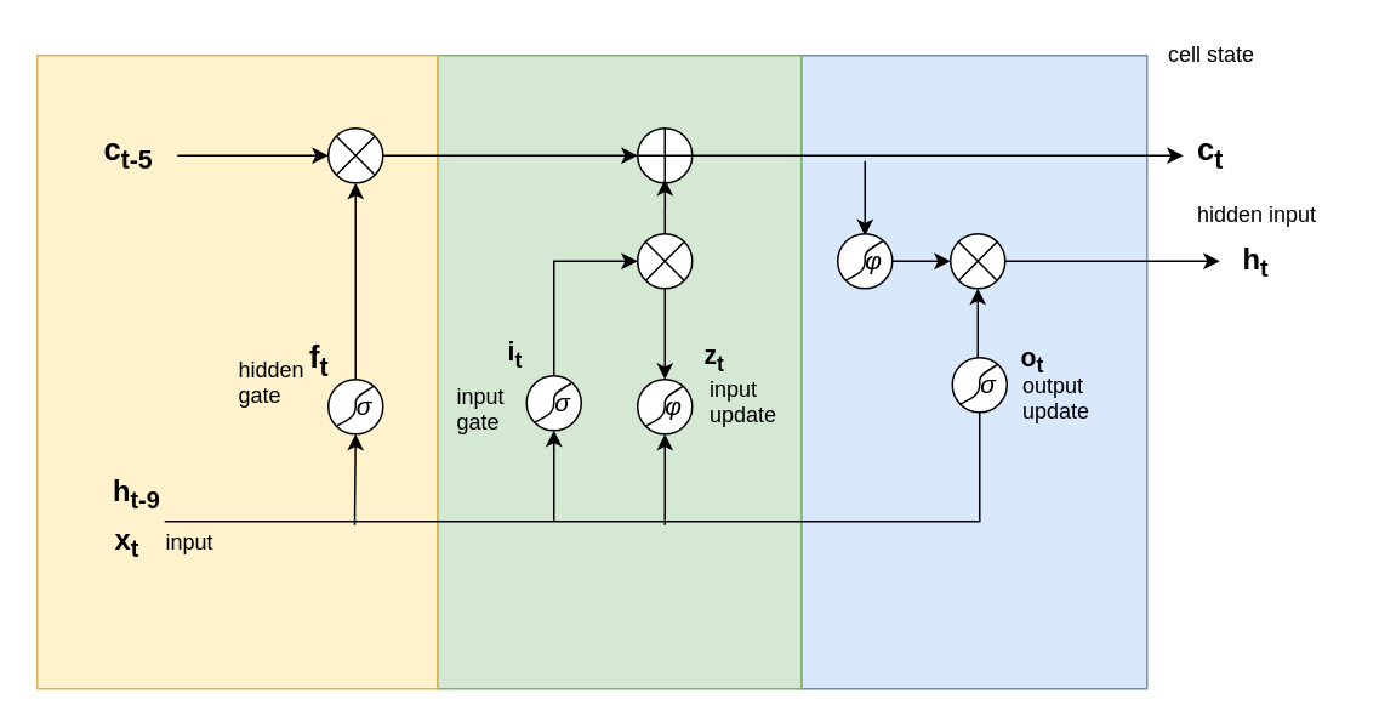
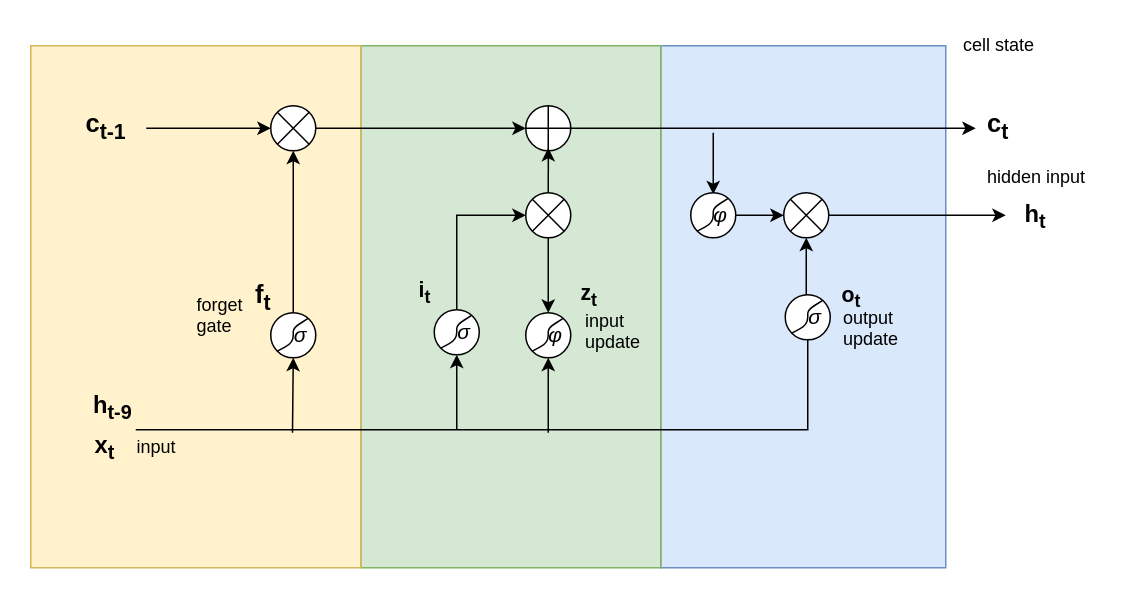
  <mxCell id="0" />
  <mxCell id="1" parent="0" />
  <mxCell id="2" value="" style="rounded=0;whiteSpace=wrap;html=1;fillColor=#dae8fc;strokeColor=#6c8ebf;" parent="1" vertex="1"><mxGeometry x="440" y="30" width="190" height="348" as="geometry" /></mxCell>
  <mxCell id="3" value="" style="rounded=0;whiteSpace=wrap;html=1;fillColor=#d5e8d4;strokeColor=#82b366;" parent="1" vertex="1"><mxGeometry x="240" y="30" width="200" height="348" as="geometry" /></mxCell>
  <mxCell id="4" value="" style="rounded=0;whiteSpace=wrap;html=1;fillColor=#fff2cc;strokeColor=#d6b656;" parent="1" vertex="1"><mxGeometry x="20" y="30" width="220" height="348" as="geometry" /></mxCell>
- <mxCell id="5" value="&lt;font style=&quot;font-size: 17px&quot;&gt;&lt;b&gt;c&lt;sub&gt;t-5&lt;/sub&gt;&lt;/b&gt;&lt;/font&gt;" style="text;html=1;resizable=0;points=[];autosize=1;align=left;verticalAlign=top;spacingTop=-4;" parent="1" vertex="1"><mxGeometry x="55" y="70" width="40" height="20" as="geometry" /></mxCell>
+ <mxCell id="5" value="&lt;font style=&quot;font-size: 17px&quot;&gt;&lt;b&gt;c&lt;sub&gt;t-1&lt;/sub&gt;&lt;/b&gt;&lt;/font&gt;" style="text;html=1;resizable=0;points=[];autosize=1;align=left;verticalAlign=top;spacingTop=-4;" parent="1" vertex="1"><mxGeometry x="55" y="70" width="40" height="20" as="geometry" /></mxCell>
  <mxCell id="6" value="" style="endArrow=classic;html=1;entryX=0;entryY=0.5;entryDx=0;entryDy=0;" parent="1" target="8" edge="1"><mxGeometry width="50" height="50" relative="1" as="geometry"><mxPoint x="97" y="85" as="sourcePoint" /><mxPoint x="170" y="83" as="targetPoint" /></mxGeometry></mxCell>
  <mxCell id="7" style="edgeStyle=orthogonalEdgeStyle;rounded=0;orthogonalLoop=1;jettySize=auto;html=1;exitX=0.5;exitY=1;exitDx=0;exitDy=0;entryX=0.5;entryY=0;entryDx=0;entryDy=0;startArrow=classic;startFill=1;endArrow=none;endFill=0;" parent="1" source="8" target="18" edge="1"><mxGeometry relative="1" as="geometry" /></mxCell>
  <mxCell id="8" value="" style="ellipse;whiteSpace=wrap;html=1;aspect=fixed;" parent="1" vertex="1"><mxGeometry x="180" y="70" width="30" height="30" as="geometry" /></mxCell>
  <mxCell id="9" value="" style="endArrow=none;html=1;entryX=1;entryY=0;entryDx=0;entryDy=0;exitX=0;exitY=1;exitDx=0;exitDy=0;" parent="1" source="8" target="8" edge="1"><mxGeometry width="50" height="50" relative="1" as="geometry"><mxPoint x="190" y="98" as="sourcePoint" /><mxPoint x="200" y="78" as="targetPoint" /></mxGeometry></mxCell>
  <mxCell id="10" value="" style="endArrow=none;html=1;entryX=0;entryY=0;entryDx=0;entryDy=0;exitX=1;exitY=1;exitDx=0;exitDy=0;" parent="1" source="8" target="8" edge="1"><mxGeometry width="50" height="50" relative="1" as="geometry"><mxPoint x="194.571" y="105.667" as="sourcePoint" /><mxPoint x="215.524" y="84.238" as="targetPoint" /></mxGeometry></mxCell>
  <mxCell id="11" value="" style="endArrow=classic;html=1;exitX=1;exitY=0.5;exitDx=0;exitDy=0;" parent="1" source="8" edge="1"><mxGeometry width="50" height="50" relative="1" as="geometry"><mxPoint x="220" y="84.5" as="sourcePoint" /><mxPoint x="350" y="85" as="targetPoint" /></mxGeometry></mxCell>
  <mxCell id="12" value="" style="ellipse;whiteSpace=wrap;html=1;aspect=fixed;" parent="1" vertex="1"><mxGeometry x="350" y="70" width="30" height="30" as="geometry" /></mxCell>
  <mxCell id="13" value="" style="endArrow=none;html=1;entryX=0.5;entryY=0;entryDx=0;entryDy=0;exitX=0.5;exitY=1;exitDx=0;exitDy=0;" parent="1" source="12" target="12" edge="1"><mxGeometry width="50" height="50" relative="1" as="geometry"><mxPoint x="360" y="98" as="sourcePoint" /><mxPoint x="370" y="78" as="targetPoint" /></mxGeometry></mxCell>
  <mxCell id="14" value="" style="endArrow=none;html=1;entryX=0;entryY=0.5;entryDx=0;entryDy=0;exitX=1;exitY=0.5;exitDx=0;exitDy=0;" parent="1" source="12" target="12" edge="1"><mxGeometry width="50" height="50" relative="1" as="geometry"><mxPoint x="364.571" y="105.667" as="sourcePoint" /><mxPoint x="385.524" y="84.238" as="targetPoint" /></mxGeometry></mxCell>
  <mxCell id="15" value="" style="endArrow=classic;html=1;exitX=1;exitY=0.5;exitDx=0;exitDy=0;" parent="1" source="12" edge="1"><mxGeometry width="50" height="50" relative="1" as="geometry"><mxPoint x="390" y="84.5" as="sourcePoint" /><mxPoint x="650" y="85" as="targetPoint" /></mxGeometry></mxCell>
  <mxCell id="16" value="" style="endArrow=none;html=1;rounded=0;" parent="1" edge="1"><mxGeometry width="50" height="50" relative="1" as="geometry"><mxPoint x="90" y="286" as="sourcePoint" /><mxPoint x="538" y="226" as="targetPoint" /><Array as="points"><mxPoint x="538" y="286" /></Array></mxGeometry></mxCell>
  <mxCell id="17" value="" style="endArrow=classic;html=1;entryX=0.5;entryY=1;entryDx=0;entryDy=0;" parent="1" target="18" edge="1"><mxGeometry width="50" height="50" relative="1" as="geometry"><mxPoint x="194.5" y="288" as="sourcePoint" /><mxPoint x="195" y="248" as="targetPoint" /></mxGeometry></mxCell>
  <mxCell id="18" value="" style="ellipse;whiteSpace=wrap;html=1;aspect=fixed;" parent="1" vertex="1"><mxGeometry x="180" y="208" width="30" height="30" as="geometry" /></mxCell>
  <mxCell id="19" value="" style="endArrow=none;html=1;entryX=0.823;entryY=0.133;entryDx=0;entryDy=0;exitX=0;exitY=1;exitDx=0;exitDy=0;entryPerimeter=0;" parent="1" source="18" target="18" edge="1"><mxGeometry width="50" height="50" relative="1" as="geometry"><mxPoint x="370" y="108" as="sourcePoint" /><mxPoint x="380" y="88" as="targetPoint" /><Array as="points"><mxPoint x="195" y="228" /><mxPoint x="195" y="218" /></Array></mxGeometry></mxCell>
  <mxCell id="20" value="&lt;span&gt;&lt;i&gt;&lt;font style=&quot;font-size: 14px&quot;&gt;σ&lt;/font&gt;&lt;/i&gt;&lt;/span&gt;" style="text;html=1;strokeColor=none;fillColor=none;align=center;verticalAlign=middle;whiteSpace=wrap;rounded=0;" parent="1" vertex="1"><mxGeometry x="180" y="213" width="40" height="20" as="geometry" /></mxCell>
- <mxCell id="21" value="hidden &lt;br&gt;gate" style="text;html=1;resizable=0;points=[];autosize=1;align=left;verticalAlign=top;spacingTop=-4;" parent="1" vertex="1"><mxGeometry x="129" y="193" width="50" height="30" as="geometry" /></mxCell>
+ <mxCell id="21" value="forget &lt;br&gt;gate" style="text;html=1;resizable=0;points=[];autosize=1;align=left;verticalAlign=top;spacingTop=-4;" parent="1" vertex="1"><mxGeometry x="129" y="193" width="50" height="30" as="geometry" /></mxCell>
  <mxCell id="22" value="&lt;b style=&quot;font-size: 17px&quot;&gt;f&lt;sub&gt;t&lt;/sub&gt;&lt;/b&gt;" style="text;html=1;resizable=0;points=[];autosize=1;align=left;verticalAlign=top;spacingTop=-4;" parent="1" vertex="1"><mxGeometry x="168" y="184" width="30" height="20" as="geometry" /></mxCell>
  <mxCell id="23" value="" style="endArrow=classic;html=1;entryX=0.5;entryY=1;entryDx=0;entryDy=0;" parent="1" target="25" edge="1"><mxGeometry width="50" height="50" relative="1" as="geometry"><mxPoint x="304" y="286" as="sourcePoint" /><mxPoint x="304" y="246" as="targetPoint" /></mxGeometry></mxCell>
  <mxCell id="24" style="edgeStyle=orthogonalEdgeStyle;rounded=0;orthogonalLoop=1;jettySize=auto;html=1;exitX=0.5;exitY=0;exitDx=0;exitDy=0;entryX=0;entryY=0.5;entryDx=0;entryDy=0;startArrow=none;startFill=0;endArrow=classic;endFill=1;" parent="1" source="25" target="38" edge="1"><mxGeometry relative="1" as="geometry" /></mxCell>
  <mxCell id="25" value="" style="ellipse;whiteSpace=wrap;html=1;aspect=fixed;" parent="1" vertex="1"><mxGeometry x="289" y="206" width="30" height="30" as="geometry" /></mxCell>
  <mxCell id="26" value="" style="endArrow=none;html=1;entryX=0.823;entryY=0.133;entryDx=0;entryDy=0;exitX=0;exitY=1;exitDx=0;exitDy=0;entryPerimeter=0;" parent="1" source="25" target="25" edge="1"><mxGeometry width="50" height="50" relative="1" as="geometry"><mxPoint x="479" y="106" as="sourcePoint" /><mxPoint x="489" y="86" as="targetPoint" /><Array as="points"><mxPoint x="304" y="226" /><mxPoint x="304" y="216" /></Array></mxGeometry></mxCell>
  <mxCell id="27" value="&lt;span&gt;&lt;i&gt;&lt;font style=&quot;font-size: 14px&quot;&gt;σ&lt;/font&gt;&lt;/i&gt;&lt;/span&gt;" style="text;html=1;strokeColor=none;fillColor=none;align=center;verticalAlign=middle;whiteSpace=wrap;rounded=0;" parent="1" vertex="1"><mxGeometry x="289" y="211" width="40" height="20" as="geometry" /></mxCell>
- <mxCell id="28" value="input&amp;nbsp;&lt;br&gt;gate" style="text;html=1;resizable=0;points=[];autosize=1;align=left;verticalAlign=top;spacingTop=-4;" parent="1" vertex="1"><mxGeometry x="249" y="208" width="40" height="30" as="geometry" /></mxCell>
  <mxCell id="29" value="&lt;b&gt;&lt;span style=&quot;font-size: 14.167px&quot;&gt;i&lt;sub&gt;t&lt;/sub&gt;&lt;/span&gt;&lt;br&gt;&lt;/b&gt;" style="text;html=1;resizable=0;points=[];autosize=1;align=left;verticalAlign=top;spacingTop=-4;" parent="1" vertex="1"><mxGeometry x="277" y="182" width="20" height="20" as="geometry" /></mxCell>
  <mxCell id="30" value="" style="endArrow=classic;html=1;entryX=0.5;entryY=1;entryDx=0;entryDy=0;" parent="1" target="32" edge="1"><mxGeometry width="50" height="50" relative="1" as="geometry"><mxPoint x="365" y="288" as="sourcePoint" /><mxPoint x="365" y="248" as="targetPoint" /></mxGeometry></mxCell>
  <mxCell id="31" style="edgeStyle=orthogonalEdgeStyle;rounded=0;orthogonalLoop=1;jettySize=auto;html=1;exitX=0.5;exitY=0;exitDx=0;exitDy=0;entryX=0.5;entryY=1;entryDx=0;entryDy=0;startArrow=classic;startFill=1;endArrow=none;endFill=0;" parent="1" source="32" target="38" edge="1"><mxGeometry relative="1" as="geometry" /></mxCell>
  <mxCell id="32" value="" style="ellipse;whiteSpace=wrap;html=1;aspect=fixed;" parent="1" vertex="1"><mxGeometry x="350" y="208" width="30" height="30" as="geometry" /></mxCell>
  <mxCell id="33" value="" style="endArrow=none;html=1;entryX=0.823;entryY=0.133;entryDx=0;entryDy=0;exitX=0;exitY=1;exitDx=0;exitDy=0;entryPerimeter=0;" parent="1" source="32" target="32" edge="1"><mxGeometry width="50" height="50" relative="1" as="geometry"><mxPoint x="540" y="108" as="sourcePoint" /><mxPoint x="550" y="88" as="targetPoint" /><Array as="points"><mxPoint x="365" y="228" /><mxPoint x="365" y="218" /></Array></mxGeometry></mxCell>
  <mxCell id="34" value="&lt;div title=&quot;Page 3&quot;&gt;&lt;div&gt;&lt;div&gt;&lt;p&gt;&lt;span&gt;&lt;font style=&quot;font-size: 14px&quot;&gt;&lt;i&gt;&amp;nbsp;φ&amp;nbsp;&lt;/i&gt;&lt;/font&gt;&lt;/span&gt;&lt;/p&gt;&lt;/div&gt;&lt;/div&gt;&lt;/div&gt;" style="text;html=1;strokeColor=none;fillColor=none;align=center;verticalAlign=middle;whiteSpace=wrap;rounded=0;" parent="1" vertex="1"><mxGeometry x="350" y="213" width="40" height="20" as="geometry" /></mxCell>
  <mxCell id="35" value="input&amp;nbsp;&lt;br&gt;update&lt;br&gt;" style="text;html=1;resizable=0;points=[];autosize=1;align=left;verticalAlign=top;spacingTop=-4;" parent="1" vertex="1"><mxGeometry x="388" y="204" width="50" height="30" as="geometry" /></mxCell>
  <mxCell id="36" value="&lt;b&gt;&lt;span style=&quot;font-size: 14.167px&quot;&gt;z&lt;sub&gt;t&lt;/sub&gt;&lt;/span&gt;&lt;br&gt;&lt;/b&gt;" style="text;html=1;resizable=0;points=[];autosize=1;align=left;verticalAlign=top;spacingTop=-4;" parent="1" vertex="1"><mxGeometry x="385" y="184" width="30" height="20" as="geometry" /></mxCell>
  <mxCell id="37" style="edgeStyle=orthogonalEdgeStyle;rounded=0;orthogonalLoop=1;jettySize=auto;html=1;exitX=0.5;exitY=0;exitDx=0;exitDy=0;startArrow=none;startFill=0;endArrow=classic;endFill=1;" parent="1" source="38" edge="1"><mxGeometry relative="1" as="geometry"><mxPoint x="365.048" y="98.048" as="targetPoint" /></mxGeometry></mxCell>
  <mxCell id="38" value="" style="ellipse;whiteSpace=wrap;html=1;aspect=fixed;" parent="1" vertex="1"><mxGeometry x="350" y="128" width="30" height="30" as="geometry" /></mxCell>
  <mxCell id="39" value="" style="endArrow=none;html=1;entryX=1;entryY=0;entryDx=0;entryDy=0;exitX=0;exitY=1;exitDx=0;exitDy=0;" parent="1" source="38" target="38" edge="1"><mxGeometry width="50" height="50" relative="1" as="geometry"><mxPoint x="360" y="156" as="sourcePoint" /><mxPoint x="370" y="136" as="targetPoint" /></mxGeometry></mxCell>
  <mxCell id="40" value="" style="endArrow=none;html=1;entryX=0;entryY=0;entryDx=0;entryDy=0;exitX=1;exitY=1;exitDx=0;exitDy=0;" parent="1" source="38" target="38" edge="1"><mxGeometry width="50" height="50" relative="1" as="geometry"><mxPoint x="364.571" y="163.667" as="sourcePoint" /><mxPoint x="385.524" y="142.238" as="targetPoint" /></mxGeometry></mxCell>
  <mxCell id="41" value="" style="edgeStyle=orthogonalEdgeStyle;rounded=0;orthogonalLoop=1;jettySize=auto;html=1;startArrow=classic;startFill=1;endArrow=none;endFill=0;" parent="1" edge="1"><mxGeometry relative="1" as="geometry"><mxPoint x="475" y="129" as="sourcePoint" /><mxPoint x="475" y="88" as="targetPoint" /></mxGeometry></mxCell>
  <mxCell id="42" value="" style="ellipse;whiteSpace=wrap;html=1;aspect=fixed;" parent="1" vertex="1"><mxGeometry x="460" y="128" width="30" height="30" as="geometry" /></mxCell>
  <mxCell id="43" value="" style="endArrow=none;html=1;entryX=0.823;entryY=0.133;entryDx=0;entryDy=0;exitX=0;exitY=1;exitDx=0;exitDy=0;entryPerimeter=0;" parent="1" source="42" target="42" edge="1"><mxGeometry width="50" height="50" relative="1" as="geometry"><mxPoint x="650" y="28" as="sourcePoint" /><mxPoint x="660" y="8" as="targetPoint" /><Array as="points"><mxPoint x="475" y="148" /><mxPoint x="475" y="138" /></Array></mxGeometry></mxCell>
  <mxCell id="44" value="&lt;div title=&quot;Page 3&quot;&gt;&lt;div&gt;&lt;div&gt;&lt;p&gt;&lt;span&gt;&lt;font style=&quot;font-size: 14px&quot;&gt;&lt;i&gt;&amp;nbsp;φ&amp;nbsp;&lt;/i&gt;&lt;/font&gt;&lt;/span&gt;&lt;/p&gt;&lt;/div&gt;&lt;/div&gt;&lt;/div&gt;" style="text;html=1;strokeColor=none;fillColor=none;align=center;verticalAlign=middle;whiteSpace=wrap;rounded=0;" parent="1" vertex="1"><mxGeometry x="460" y="133" width="40" height="20" as="geometry" /></mxCell>
  <mxCell id="45" style="edgeStyle=orthogonalEdgeStyle;rounded=0;orthogonalLoop=1;jettySize=auto;html=1;exitX=0;exitY=0.5;exitDx=0;exitDy=0;startArrow=classic;startFill=1;endArrow=none;endFill=0;" parent="1" source="47" edge="1"><mxGeometry relative="1" as="geometry"><mxPoint x="490" y="143" as="targetPoint" /></mxGeometry></mxCell>
  <mxCell id="46" value="" style="edgeStyle=orthogonalEdgeStyle;rounded=0;orthogonalLoop=1;jettySize=auto;html=1;startArrow=none;startFill=0;endArrow=classic;endFill=1;" parent="1" source="47" edge="1"><mxGeometry relative="1" as="geometry"><mxPoint x="670" y="143" as="targetPoint" /></mxGeometry></mxCell>
  <mxCell id="47" value="" style="ellipse;whiteSpace=wrap;html=1;aspect=fixed;" parent="1" vertex="1"><mxGeometry x="522" y="128" width="30" height="30" as="geometry" /></mxCell>
  <mxCell id="48" value="" style="endArrow=none;html=1;entryX=1;entryY=0;entryDx=0;entryDy=0;exitX=0;exitY=1;exitDx=0;exitDy=0;" parent="1" source="47" target="47" edge="1"><mxGeometry width="50" height="50" relative="1" as="geometry"><mxPoint x="532" y="156" as="sourcePoint" /><mxPoint x="542" y="136" as="targetPoint" /></mxGeometry></mxCell>
  <mxCell id="49" value="" style="endArrow=none;html=1;entryX=0;entryY=0;entryDx=0;entryDy=0;exitX=1;exitY=1;exitDx=0;exitDy=0;" parent="1" source="47" target="47" edge="1"><mxGeometry width="50" height="50" relative="1" as="geometry"><mxPoint x="536.571" y="163.667" as="sourcePoint" /><mxPoint x="557.524" y="142.238" as="targetPoint" /></mxGeometry></mxCell>
  <mxCell id="50" style="edgeStyle=orthogonalEdgeStyle;rounded=0;orthogonalLoop=1;jettySize=auto;html=1;exitX=0.5;exitY=0;exitDx=0;exitDy=0;entryX=0.5;entryY=1;entryDx=0;entryDy=0;startArrow=none;startFill=0;endArrow=classic;endFill=1;" parent="1" source="51" target="47" edge="1"><mxGeometry relative="1" as="geometry" /></mxCell>
  <mxCell id="51" value="" style="ellipse;whiteSpace=wrap;html=1;aspect=fixed;" parent="1" vertex="1"><mxGeometry x="523" y="196" width="30" height="30" as="geometry" /></mxCell>
  <mxCell id="52" value="" style="endArrow=none;html=1;entryX=0.823;entryY=0.133;entryDx=0;entryDy=0;exitX=0;exitY=1;exitDx=0;exitDy=0;entryPerimeter=0;" parent="1" source="51" target="51" edge="1"><mxGeometry width="50" height="50" relative="1" as="geometry"><mxPoint x="713" y="96" as="sourcePoint" /><mxPoint x="723" y="76" as="targetPoint" /><Array as="points"><mxPoint x="538" y="216" /><mxPoint x="538" y="206" /></Array></mxGeometry></mxCell>
  <mxCell id="53" value="&lt;span&gt;&lt;i&gt;&lt;font style=&quot;font-size: 14px&quot;&gt;σ&lt;/font&gt;&lt;/i&gt;&lt;/span&gt;" style="text;html=1;strokeColor=none;fillColor=none;align=center;verticalAlign=middle;whiteSpace=wrap;rounded=0;" parent="1" vertex="1"><mxGeometry x="523" y="201" width="40" height="20" as="geometry" /></mxCell>
  <mxCell id="54" value="output&amp;nbsp;&lt;br&gt;update&lt;br&gt;" style="text;html=1;resizable=0;points=[];autosize=1;align=left;verticalAlign=top;spacingTop=-4;" parent="1" vertex="1"><mxGeometry x="560" y="202" width="50" height="30" as="geometry" /></mxCell>
  <mxCell id="55" value="&lt;b&gt;&lt;span style=&quot;font-size: 14.167px&quot;&gt;o&lt;sub&gt;t&lt;/sub&gt;&lt;/span&gt;&lt;br&gt;&lt;/b&gt;" style="text;html=1;resizable=0;points=[];autosize=1;align=left;verticalAlign=top;spacingTop=-4;" parent="1" vertex="1"><mxGeometry x="559" y="185" width="30" height="20" as="geometry" /></mxCell>
  <mxCell id="56" value="cell state&lt;br&gt;" style="text;html=1;resizable=0;points=[];autosize=1;align=left;verticalAlign=top;spacingTop=-4;" parent="1" vertex="1"><mxGeometry x="640" y="20" width="60" height="20" as="geometry" /></mxCell>
  <mxCell id="57" value="&lt;font style=&quot;font-size: 17px&quot;&gt;&lt;b&gt;c&lt;sub&gt;t&lt;/sub&gt;&lt;/b&gt;&lt;/font&gt;" style="text;html=1;resizable=0;points=[];autosize=1;align=left;verticalAlign=top;spacingTop=-4;" parent="1" vertex="1"><mxGeometry x="655.762" y="70" width="30" height="20" as="geometry" /></mxCell>
  <mxCell id="58" value="hidden input&lt;br&gt;" style="text;html=1;resizable=0;points=[];autosize=1;align=left;verticalAlign=top;spacingTop=-4;" parent="1" vertex="1"><mxGeometry x="656" y="108" width="80" height="20" as="geometry" /></mxCell>
  <mxCell id="59" value="&lt;span style=&quot;font-size: 15.833px&quot;&gt;&lt;b&gt;h&lt;sub&gt;t&lt;/sub&gt;&lt;/b&gt;&lt;/span&gt;" style="text;html=1;resizable=0;points=[];autosize=1;align=left;verticalAlign=top;spacingTop=-4;" parent="1" vertex="1"><mxGeometry x="680.762" y="131" width="30" height="20" as="geometry" /></mxCell>
  <mxCell id="60" value="&lt;span style=&quot;font-size: 15.833px&quot;&gt;&lt;b&gt;h&lt;sub&gt;t-9&lt;/sub&gt;&lt;/b&gt;&lt;/span&gt;" style="text;html=1;resizable=0;points=[];autosize=1;align=left;verticalAlign=top;spacingTop=-4;" parent="1" vertex="1"><mxGeometry x="59.762" y="258" width="40" height="20" as="geometry" /></mxCell>
  <mxCell id="61" value="&lt;span style=&quot;font-size: 15.833px&quot;&gt;&lt;b&gt;x&lt;sub&gt;t&lt;/sub&gt;&lt;/b&gt;&lt;/span&gt;" style="text;html=1;resizable=0;points=[];autosize=1;align=left;verticalAlign=top;spacingTop=-4;" parent="1" vertex="1"><mxGeometry x="60.762" y="285" width="30" height="20" as="geometry" /></mxCell>
  <mxCell id="62" value="input" style="text;html=1;resizable=0;points=[];autosize=1;align=left;verticalAlign=top;spacingTop=-4;" parent="1" vertex="1"><mxGeometry x="89" y="288" width="40" height="20" as="geometry" /></mxCell>
